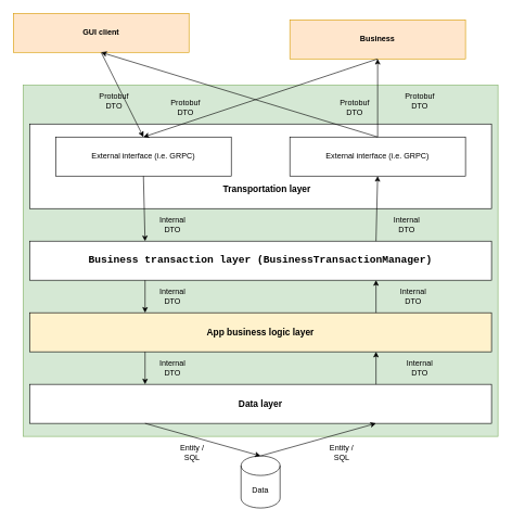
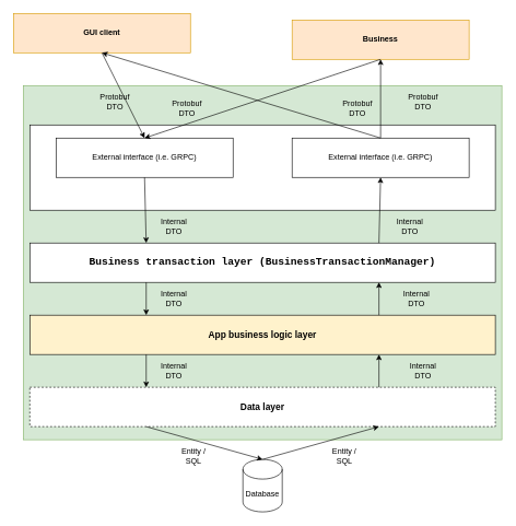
  <mxCell id="0" />
  <mxCell id="1" parent="0" />
  <mxCell id="2" value="" style="rounded=0;whiteSpace=wrap;html=1;fillColor=#d5e8d4;strokeColor=#82b366;" parent="1" vertex="1"><mxGeometry x="35" y="130" width="730" height="540" as="geometry" /></mxCell>
  <mxCell id="3" value="" style="rounded=0;whiteSpace=wrap;html=1;" parent="1" vertex="1"><mxGeometry x="45" y="190" width="710" height="130" as="geometry" /></mxCell>
  <mxCell id="4" value="GUI client" style="rounded=0;whiteSpace=wrap;html=1;fontStyle=1;fillColor=#ffe6cc;strokeColor=#d79b00;" parent="1" vertex="1"><mxGeometry x="20" y="20" width="270" height="60" as="geometry" /></mxCell>
  <mxCell id="5" value="Business" style="rounded=0;whiteSpace=wrap;html=1;fontStyle=1;fillColor=#ffe6cc;strokeColor=#d79b00;" parent="1" vertex="1"><mxGeometry x="445" y="30" width="270" height="60" as="geometry" /></mxCell>
  <mxCell id="6" value="External interface (i.e. GRPC)" style="rounded=0;whiteSpace=wrap;html=1;" parent="1" vertex="1"><mxGeometry x="85" y="210" width="270" height="60" as="geometry" /></mxCell>
  <mxCell id="7" value="" style="endArrow=classic;html=1;rounded=0;exitX=0.5;exitY=1;exitDx=0;exitDy=0;entryX=0.5;entryY=0;entryDx=0;entryDy=0;" parent="1" source="4" target="6" edge="1"><mxGeometry width="50" height="50" relative="1" as="geometry"><mxPoint x="355" y="140" as="sourcePoint" /><mxPoint x="405" y="90" as="targetPoint" /></mxGeometry></mxCell>
  <mxCell id="8" value="" style="endArrow=classic;html=1;rounded=0;exitX=0.5;exitY=1;exitDx=0;exitDy=0;entryX=0.5;entryY=0;entryDx=0;entryDy=0;" parent="1" source="5" target="6" edge="1"><mxGeometry width="50" height="50" relative="1" as="geometry"><mxPoint x="355" y="140" as="sourcePoint" /><mxPoint x="175" y="190" as="targetPoint" /></mxGeometry></mxCell>
  <mxCell id="9" value="&lt;div style=&quot;background-color: rgb(255, 255, 255); font-family: Consolas, &amp;quot;Courier New&amp;quot;, monospace; line-height: 19px; white-space: pre;&quot;&gt;Business transaction layer (BusinessTransactionManager)&lt;/div&gt;" style="rounded=0;whiteSpace=wrap;html=1;fontSize=16;fontStyle=1" parent="1" vertex="1"><mxGeometry x="45" y="370" width="710" height="60" as="geometry" /></mxCell>
  <mxCell id="10" value="External interface (i.e. GRPC)" style="rounded=0;whiteSpace=wrap;html=1;" parent="1" vertex="1"><mxGeometry x="445" y="210" width="270" height="60" as="geometry" /></mxCell>
  <mxCell id="11" value="" style="endArrow=classic;html=1;rounded=0;exitX=0.5;exitY=0;exitDx=0;exitDy=0;entryX=0.5;entryY=1;entryDx=0;entryDy=0;" parent="1" source="10" target="4" edge="1"><mxGeometry width="50" height="50" relative="1" as="geometry"><mxPoint x="355" y="340" as="sourcePoint" /><mxPoint x="405" y="290" as="targetPoint" /></mxGeometry></mxCell>
  <mxCell id="12" value="" style="endArrow=classic;html=1;rounded=0;entryX=0.5;entryY=1;entryDx=0;entryDy=0;exitX=0.5;exitY=0;exitDx=0;exitDy=0;" parent="1" source="10" target="5" edge="1"><mxGeometry width="50" height="50" relative="1" as="geometry"><mxPoint x="485" y="340" as="sourcePoint" /><mxPoint x="535" y="290" as="targetPoint" /></mxGeometry></mxCell>
  <mxCell id="13" value="" style="endArrow=classic;html=1;rounded=0;entryX=0.25;entryY=0;entryDx=0;entryDy=0;exitX=0.5;exitY=1;exitDx=0;exitDy=0;" parent="1" source="6" target="9" edge="1"><mxGeometry width="50" height="50" relative="1" as="geometry"><mxPoint x="355" y="340" as="sourcePoint" /><mxPoint x="220" y="310" as="targetPoint" /></mxGeometry></mxCell>
  <mxCell id="14" value="" style="endArrow=classic;html=1;rounded=0;entryX=0.5;entryY=1;entryDx=0;entryDy=0;exitX=0.75;exitY=0;exitDx=0;exitDy=0;" parent="1" source="9" target="10" edge="1"><mxGeometry width="50" height="50" relative="1" as="geometry"><mxPoint x="580" y="310" as="sourcePoint" /><mxPoint x="535" y="290" as="targetPoint" /></mxGeometry></mxCell>
  <mxCell id="15" value="App business logic layer" style="rounded=0;whiteSpace=wrap;html=1;fontStyle=1;fontSize=14;fillColor=#fff2cc;" parent="1" vertex="1"><mxGeometry x="45" y="480" width="710" height="60" as="geometry" /></mxCell>
  <mxCell id="16" value="" style="endArrow=classic;html=1;rounded=0;exitX=0.25;exitY=1;exitDx=0;exitDy=0;entryX=0.25;entryY=0;entryDx=0;entryDy=0;" parent="1" source="9" target="15" edge="1"><mxGeometry width="50" height="50" relative="1" as="geometry"><mxPoint x="355" y="280" as="sourcePoint" /><mxPoint x="405" y="230" as="targetPoint" /></mxGeometry></mxCell>
  <mxCell id="17" value="" style="endArrow=classic;html=1;rounded=0;exitX=0.75;exitY=0;exitDx=0;exitDy=0;entryX=0.75;entryY=1;entryDx=0;entryDy=0;" parent="1" source="15" target="9" edge="1"><mxGeometry width="50" height="50" relative="1" as="geometry"><mxPoint x="355" y="280" as="sourcePoint" /><mxPoint x="405" y="230" as="targetPoint" /></mxGeometry></mxCell>
- <mxCell id="18" value="Data layer" style="rounded=0;whiteSpace=wrap;html=1;fontStyle=1;fontSize=14;" parent="1" vertex="1"><mxGeometry x="45" y="590" width="710" height="60" as="geometry" /></mxCell>
- <mxCell id="19" value="Data" style="shape=cylinder3;whiteSpace=wrap;html=1;boundedLbl=1;backgroundOutline=1;size=15;" parent="1" vertex="1"><mxGeometry x="370" y="700" width="60" height="80" as="geometry" /></mxCell>
+ <mxCell id="18" value="Data layer" style="rounded=0;whiteSpace=wrap;html=1;fontStyle=1;fontSize=14;dashed=1;" parent="1" vertex="1"><mxGeometry x="45" y="590" width="710" height="60" as="geometry" /></mxCell>
+ <mxCell id="19" value="Database" style="shape=cylinder3;whiteSpace=wrap;html=1;boundedLbl=1;backgroundOutline=1;size=15;" parent="1" vertex="1"><mxGeometry x="370" y="700" width="60" height="80" as="geometry" /></mxCell>
  <mxCell id="20" value="" style="endArrow=classic;html=1;rounded=0;exitX=0.25;exitY=1;exitDx=0;exitDy=0;entryX=0.5;entryY=0;entryDx=0;entryDy=0;entryPerimeter=0;" parent="1" source="18" target="19" edge="1"><mxGeometry width="50" height="50" relative="1" as="geometry"><mxPoint x="355" y="410" as="sourcePoint" /><mxPoint x="405" y="360" as="targetPoint" /></mxGeometry></mxCell>
  <mxCell id="21" value="" style="endArrow=classic;html=1;rounded=0;exitX=0.25;exitY=1;exitDx=0;exitDy=0;entryX=0.25;entryY=0;entryDx=0;entryDy=0;" parent="1" source="15" target="18" edge="1"><mxGeometry width="50" height="50" relative="1" as="geometry"><mxPoint x="355" y="400" as="sourcePoint" /><mxPoint x="405" y="350" as="targetPoint" /></mxGeometry></mxCell>
  <mxCell id="22" value="" style="endArrow=classic;html=1;rounded=0;exitX=0.75;exitY=0;exitDx=0;exitDy=0;entryX=0.75;entryY=1;entryDx=0;entryDy=0;" parent="1" source="18" target="15" edge="1"><mxGeometry width="50" height="50" relative="1" as="geometry"><mxPoint x="355" y="400" as="sourcePoint" /><mxPoint x="405" y="350" as="targetPoint" /></mxGeometry></mxCell>
  <mxCell id="23" value="" style="endArrow=classic;html=1;rounded=0;exitX=0.5;exitY=0;exitDx=0;exitDy=0;exitPerimeter=0;entryX=0.75;entryY=1;entryDx=0;entryDy=0;" parent="1" source="19" target="18" edge="1"><mxGeometry width="50" height="50" relative="1" as="geometry"><mxPoint x="355" y="410" as="sourcePoint" /><mxPoint x="405" y="360" as="targetPoint" /></mxGeometry></mxCell>
- <mxCell id="24" value="Transportation layer" style="text;html=1;align=center;verticalAlign=middle;whiteSpace=wrap;rounded=0;fontSize=14;fontStyle=1" parent="1" vertex="1"><mxGeometry x="335" y="275" width="150" height="30" as="geometry" /></mxCell>
  <mxCell id="25" value="Protobuf DTO" style="text;html=1;align=center;verticalAlign=middle;whiteSpace=wrap;rounded=0;" parent="1" vertex="1"><mxGeometry x="145" y="140" width="60" height="30" as="geometry" /></mxCell>
  <mxCell id="26" value="Protobuf DTO" style="text;html=1;align=center;verticalAlign=middle;whiteSpace=wrap;rounded=0;" parent="1" vertex="1"><mxGeometry x="615" y="140" width="60" height="30" as="geometry" /></mxCell>
  <mxCell id="27" value="Protobuf DTO" style="text;html=1;align=center;verticalAlign=middle;whiteSpace=wrap;rounded=0;" parent="1" vertex="1"><mxGeometry x="515" y="150" width="60" height="30" as="geometry" /></mxCell>
  <mxCell id="28" value="Protobuf DTO" style="text;html=1;align=center;verticalAlign=middle;whiteSpace=wrap;rounded=0;" parent="1" vertex="1"><mxGeometry x="255" y="150" width="60" height="30" as="geometry" /></mxCell>
  <mxCell id="29" value="Entity / SQL" style="text;html=1;align=center;verticalAlign=middle;whiteSpace=wrap;rounded=0;" parent="1" vertex="1"><mxGeometry x="265" y="680" width="60" height="30" as="geometry" /></mxCell>
  <mxCell id="30" value="Entity / SQL" style="text;html=1;align=center;verticalAlign=middle;whiteSpace=wrap;rounded=0;" parent="1" vertex="1"><mxGeometry x="495" y="680" width="60" height="30" as="geometry" /></mxCell>
  <mxCell id="31" value="Internal DTO" style="text;html=1;align=center;verticalAlign=middle;whiteSpace=wrap;rounded=0;" parent="1" vertex="1"><mxGeometry x="235" y="330" width="60" height="30" as="geometry" /></mxCell>
  <mxCell id="32" value="Internal DTO" style="text;html=1;align=center;verticalAlign=middle;whiteSpace=wrap;rounded=0;" vertex="1" parent="1"><mxGeometry x="235" y="440" width="60" height="30" as="geometry" /></mxCell>
  <mxCell id="33" value="Internal DTO" style="text;html=1;align=center;verticalAlign=middle;whiteSpace=wrap;rounded=0;" vertex="1" parent="1"><mxGeometry x="235" y="550" width="60" height="30" as="geometry" /></mxCell>
  <mxCell id="34" value="Internal DTO" style="text;html=1;align=center;verticalAlign=middle;whiteSpace=wrap;rounded=0;" vertex="1" parent="1"><mxGeometry x="595" y="330" width="60" height="30" as="geometry" /></mxCell>
  <mxCell id="35" value="Internal DTO" style="text;html=1;align=center;verticalAlign=middle;whiteSpace=wrap;rounded=0;" vertex="1" parent="1"><mxGeometry x="605" y="440" width="60" height="30" as="geometry" /></mxCell>
  <mxCell id="36" value="Internal DTO" style="text;html=1;align=center;verticalAlign=middle;whiteSpace=wrap;rounded=0;" vertex="1" parent="1"><mxGeometry x="615" y="550" width="60" height="30" as="geometry" /></mxCell>
